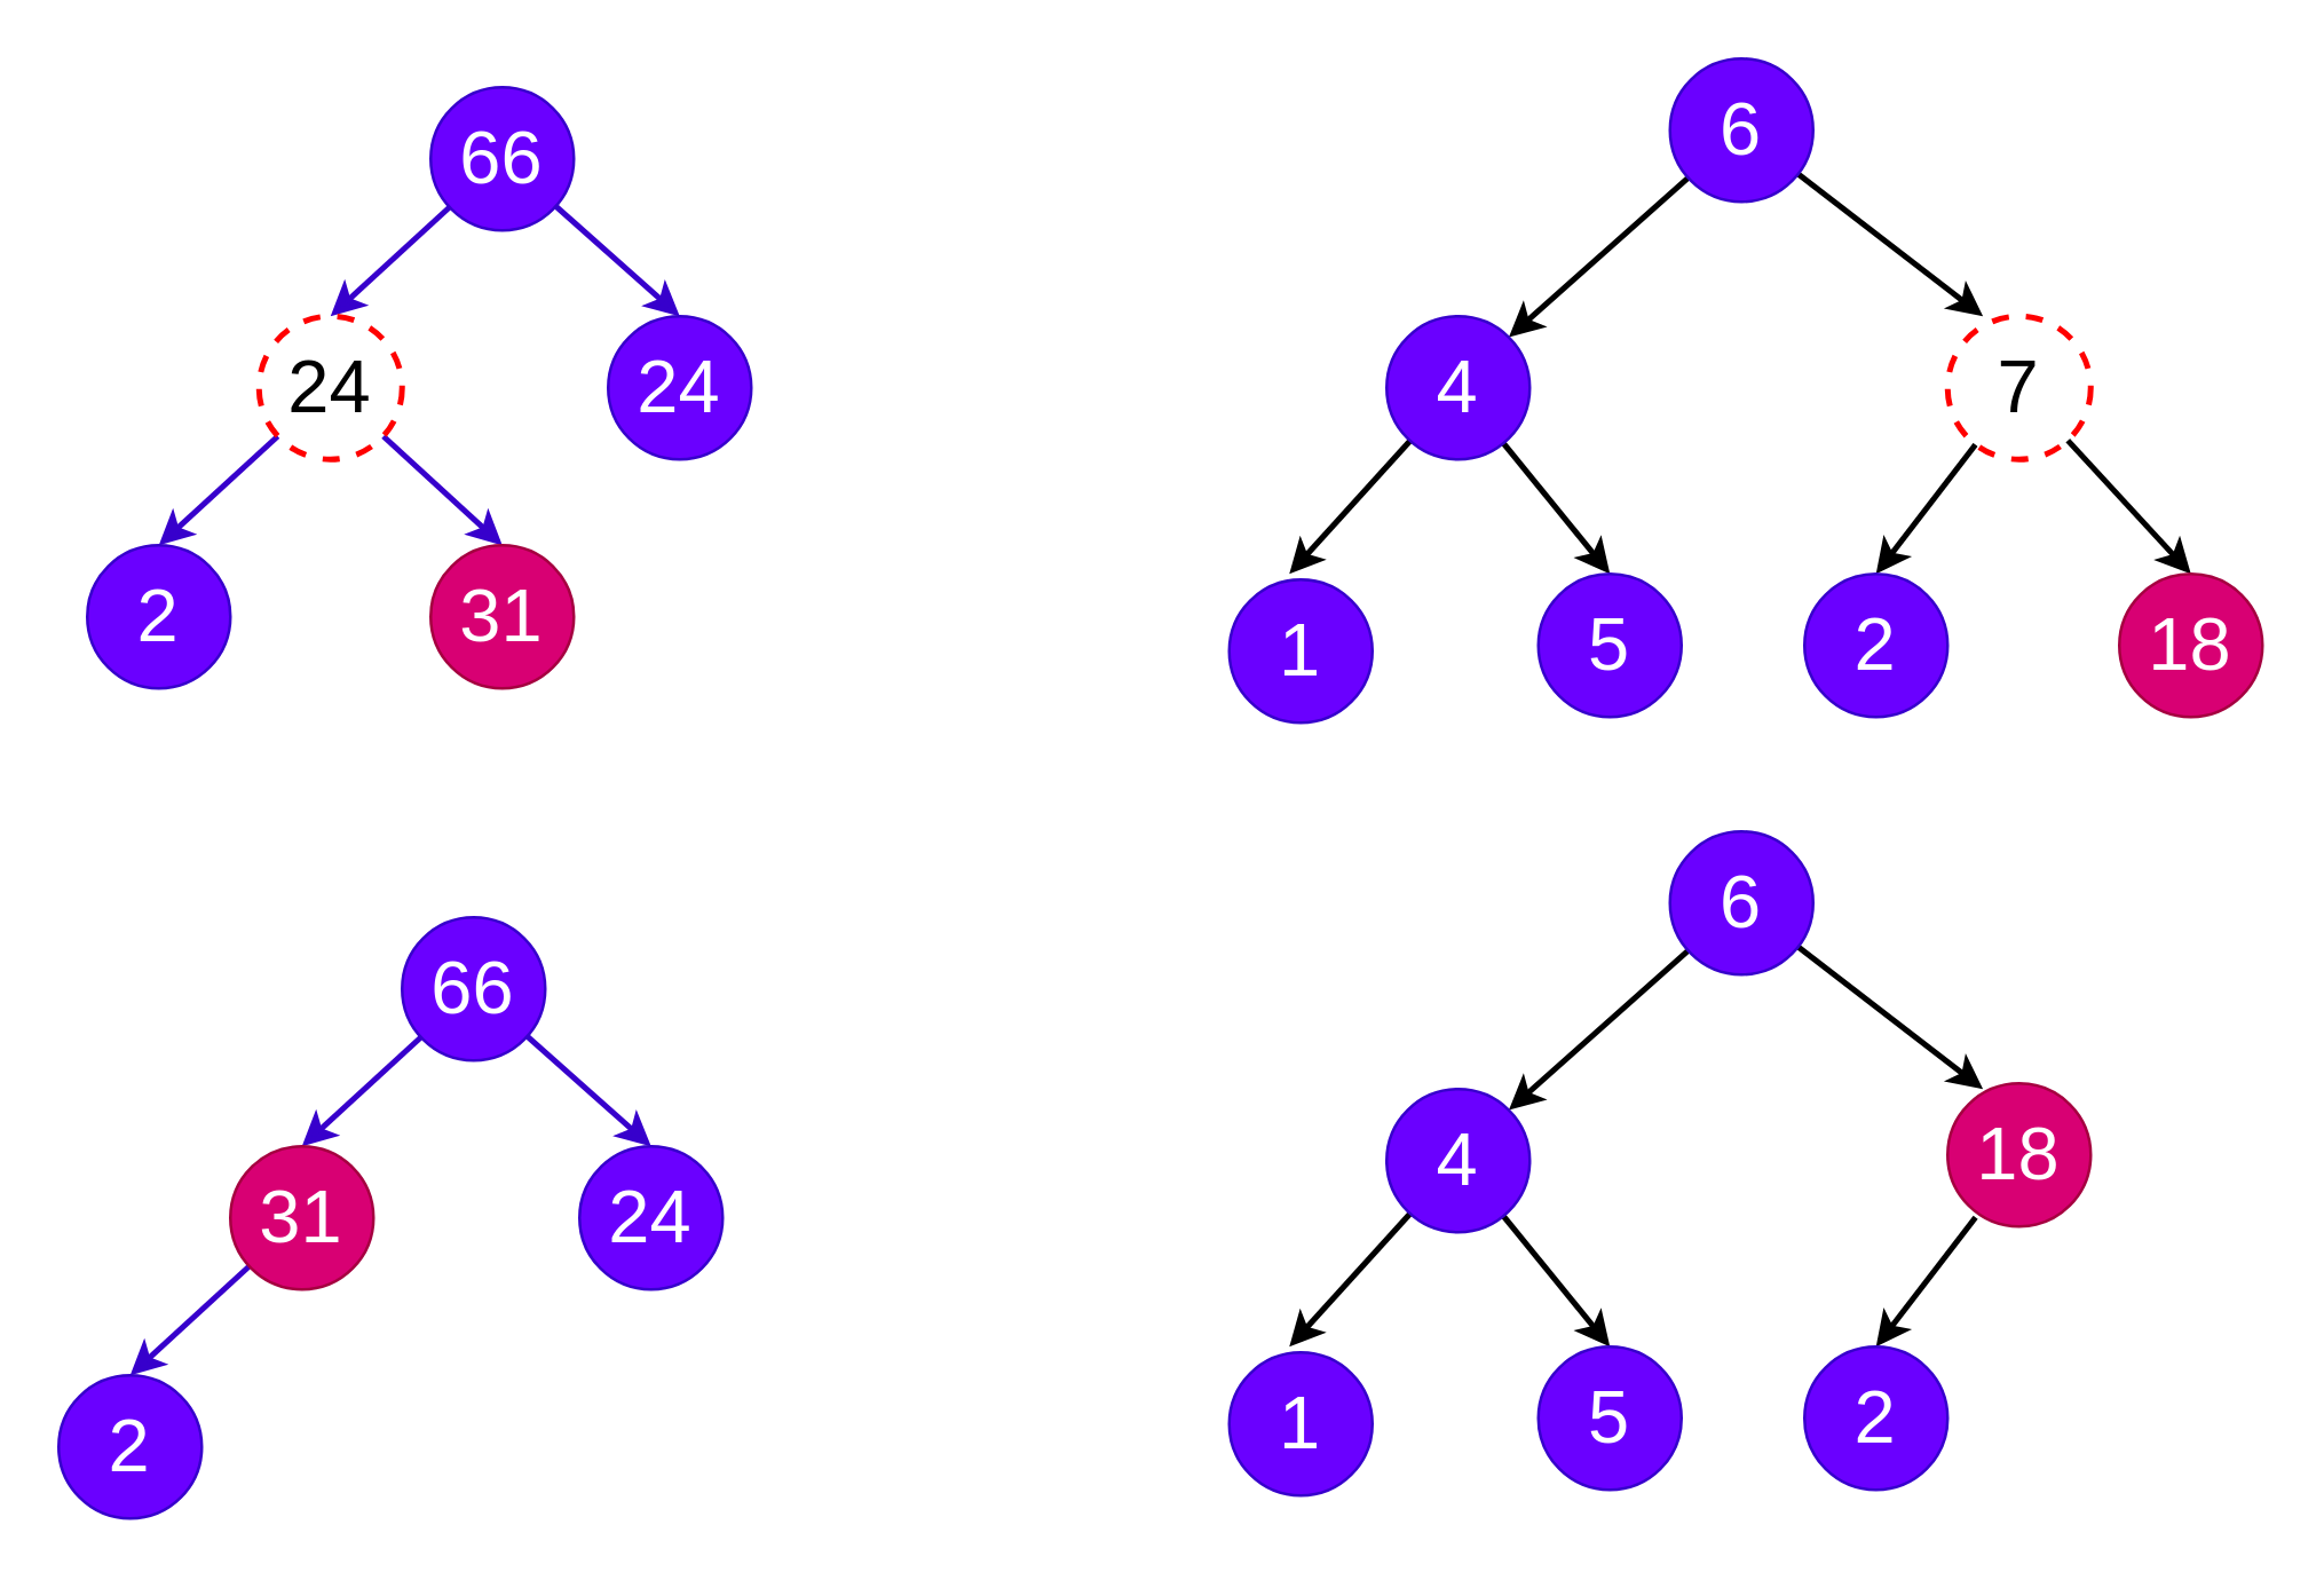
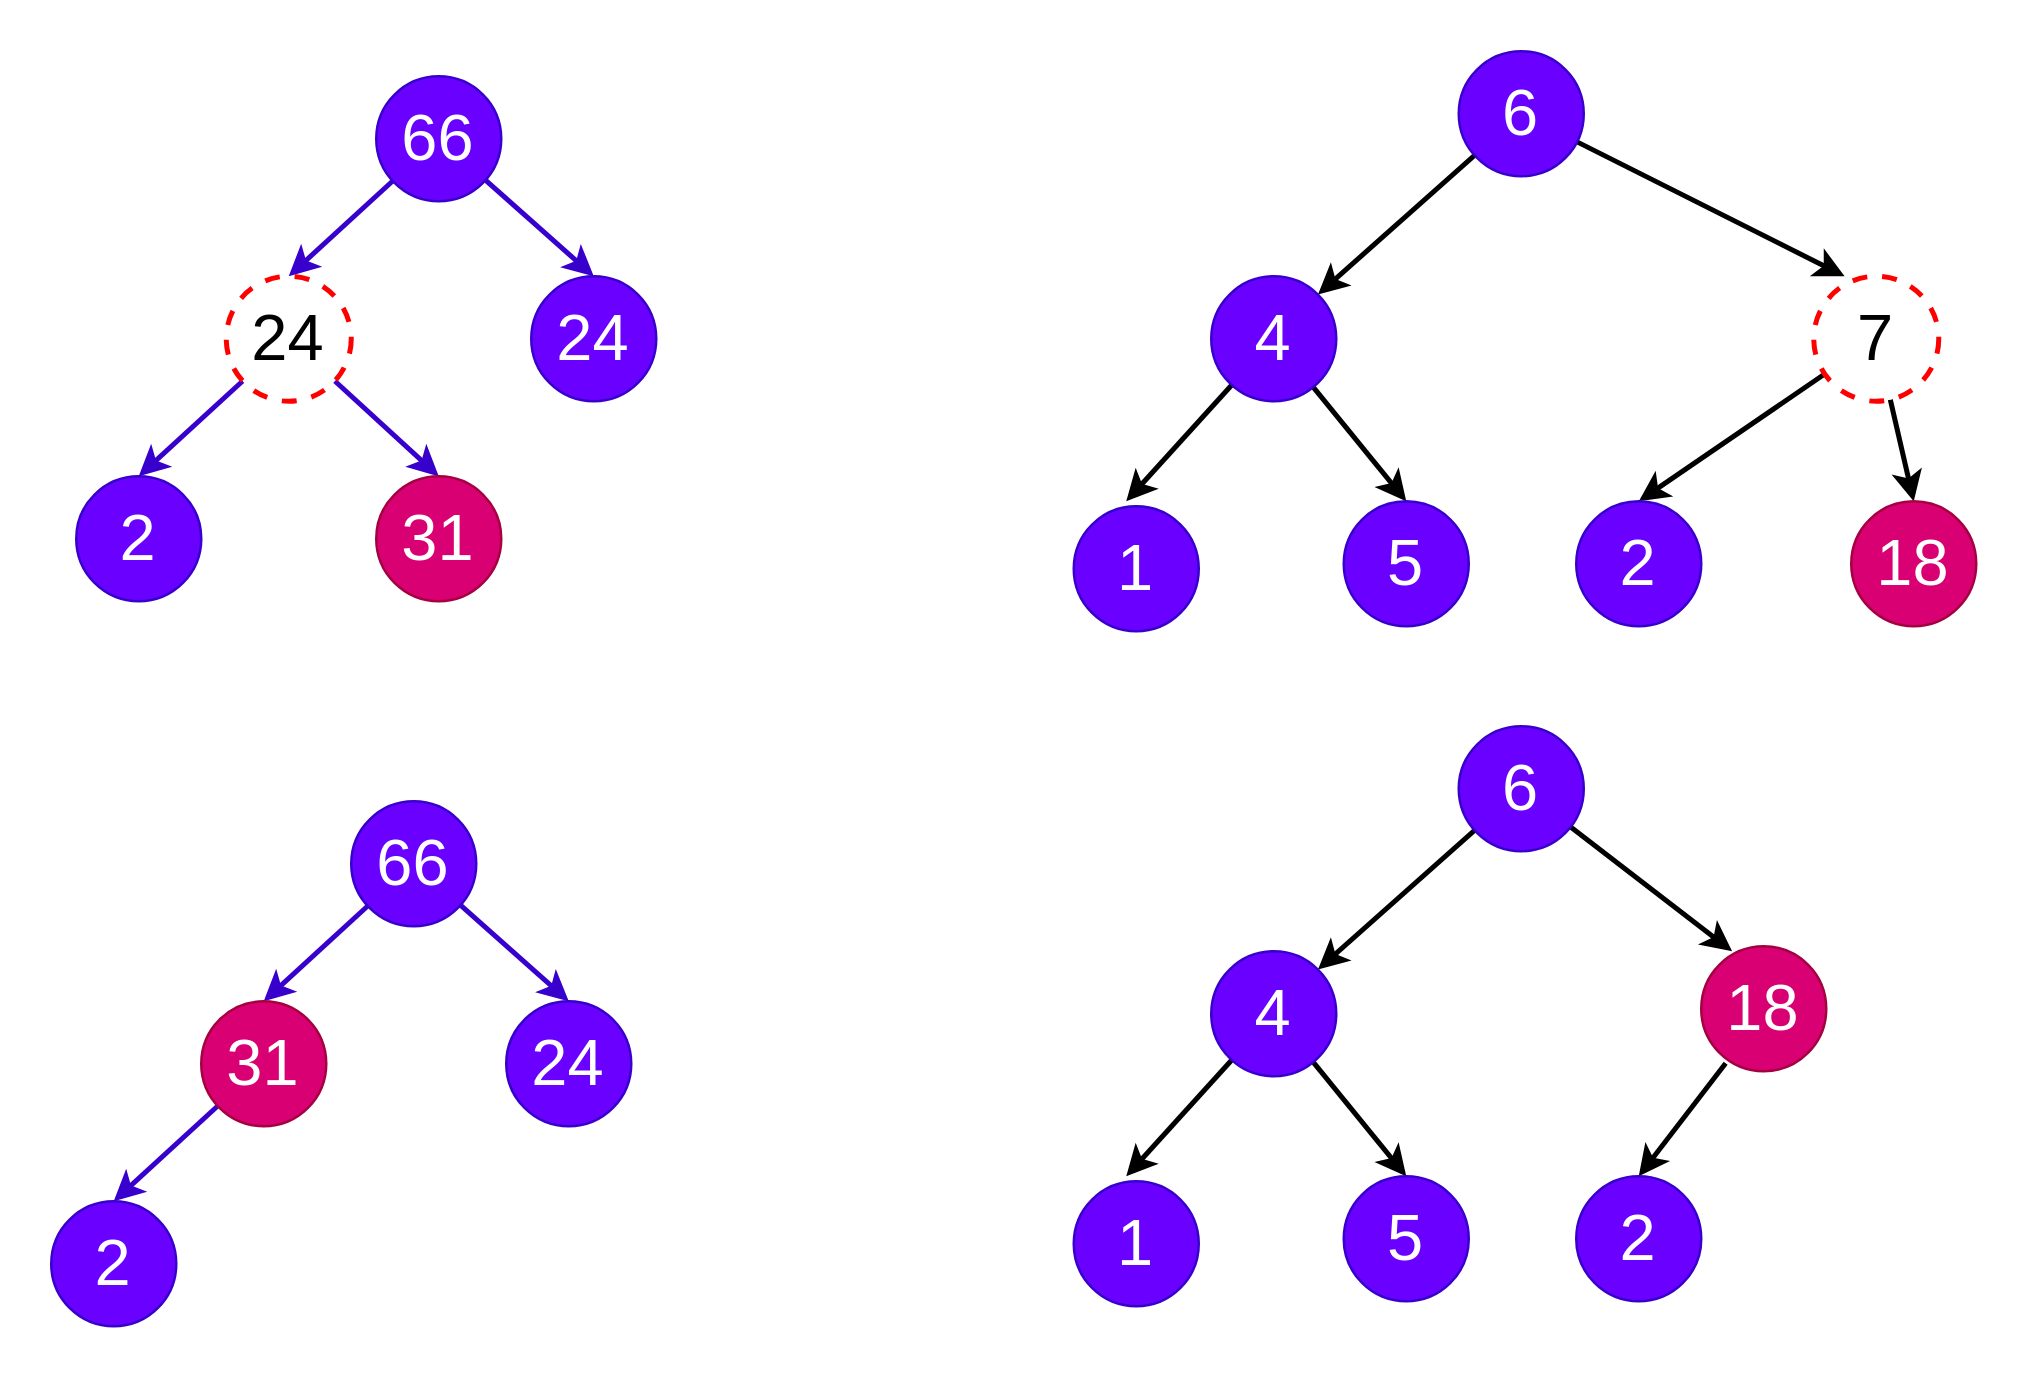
  <mxCell id="0" />
  <mxCell id="1" parent="0" />
  <mxCell id="2" style="rounded=0;orthogonalLoop=1;jettySize=auto;html=1;fontSize=26;entryX=0.5;entryY=0;entryDx=0;entryDy=0;fillColor=#6a00ff;strokeColor=#3700CC;strokeWidth=2;" edge="1" parent="1" source="4" target="7"><mxGeometry relative="1" as="geometry"><mxPoint x="120" y="90" as="targetPoint" /></mxGeometry></mxCell>
  <mxCell id="3" style="rounded=0;orthogonalLoop=1;jettySize=auto;html=1;fontSize=26;entryX=0.5;entryY=0;entryDx=0;entryDy=0;fillColor=#6a00ff;strokeColor=#3700CC;strokeWidth=2;" edge="1" parent="1" source="4" target="8"><mxGeometry relative="1" as="geometry"><mxPoint x="230" y="90" as="targetPoint" /></mxGeometry></mxCell>
  <mxCell id="4" value="&lt;font style=&quot;font-size: 26px;&quot;&gt;66&lt;/font&gt;" style="ellipse;whiteSpace=wrap;html=1;aspect=fixed;fillColor=#6a00ff;fontColor=#ffffff;strokeColor=#3700CC;" vertex="1" parent="1"><mxGeometry x="150" y="30" width="50" height="50" as="geometry" /></mxCell>
  <mxCell id="5" style="edgeStyle=none;rounded=0;orthogonalLoop=1;jettySize=auto;html=1;entryX=0.5;entryY=0;entryDx=0;entryDy=0;fontSize=26;fillColor=#6a00ff;strokeColor=#3700CC;strokeWidth=2;" edge="1" parent="1" source="7" target="9"><mxGeometry relative="1" as="geometry" /></mxCell>
  <mxCell id="6" style="edgeStyle=none;rounded=0;orthogonalLoop=1;jettySize=auto;html=1;entryX=0.5;entryY=0;entryDx=0;entryDy=0;fontSize=26;fillColor=#6a00ff;strokeColor=#3700CC;strokeWidth=2;" edge="1" parent="1" source="7" target="10"><mxGeometry relative="1" as="geometry" /></mxCell>
  <mxCell id="7" value="&lt;span style=&quot;font-size: 26px;&quot;&gt;24&lt;/span&gt;" style="ellipse;whiteSpace=wrap;html=1;aspect=fixed;dashed=1;strokeWidth=2;strokeColor=#FF0000;" vertex="1" parent="1"><mxGeometry x="90" y="110" width="50" height="50" as="geometry" /></mxCell>
  <mxCell id="8" value="&lt;span style=&quot;font-size: 26px;&quot;&gt;24&lt;/span&gt;" style="ellipse;whiteSpace=wrap;html=1;aspect=fixed;fillColor=#6a00ff;fontColor=#ffffff;strokeColor=#3700CC;" vertex="1" parent="1"><mxGeometry x="212" y="110" width="50" height="50" as="geometry" /></mxCell>
  <mxCell id="9" value="&lt;span style=&quot;font-size: 26px;&quot;&gt;2&lt;/span&gt;" style="ellipse;whiteSpace=wrap;html=1;aspect=fixed;fillColor=#6a00ff;fontColor=#ffffff;strokeColor=#3700CC;" vertex="1" parent="1"><mxGeometry x="30" y="190" width="50" height="50" as="geometry" /></mxCell>
  <mxCell id="10" value="&lt;span style=&quot;font-size: 26px;&quot;&gt;31&lt;/span&gt;" style="ellipse;whiteSpace=wrap;html=1;aspect=fixed;fillColor=#d80073;fontColor=#ffffff;strokeColor=#A50040;" vertex="1" parent="1"><mxGeometry x="150" y="190" width="50" height="50" as="geometry" /></mxCell>
  <mxCell id="11" style="rounded=0;orthogonalLoop=1;jettySize=auto;html=1;fontSize=26;entryX=0.5;entryY=0;entryDx=0;entryDy=0;fillColor=#6a00ff;strokeColor=#3700CC;strokeWidth=2;" edge="1" parent="1" source="13"><mxGeometry relative="1" as="geometry"><mxPoint x="105" y="400" as="targetPoint" /></mxGeometry></mxCell>
  <mxCell id="12" style="rounded=0;orthogonalLoop=1;jettySize=auto;html=1;fontSize=26;entryX=0.5;entryY=0;entryDx=0;entryDy=0;fillColor=#6a00ff;strokeColor=#3700CC;strokeWidth=2;" edge="1" parent="1" source="13" target="15"><mxGeometry relative="1" as="geometry"><mxPoint x="220" y="380" as="targetPoint" /></mxGeometry></mxCell>
  <mxCell id="13" value="&lt;font style=&quot;font-size: 26px;&quot;&gt;66&lt;/font&gt;" style="ellipse;whiteSpace=wrap;html=1;aspect=fixed;fillColor=#6a00ff;fontColor=#ffffff;strokeColor=#3700CC;" vertex="1" parent="1"><mxGeometry x="140" y="320" width="50" height="50" as="geometry" /></mxCell>
  <mxCell id="14" style="edgeStyle=none;rounded=0;orthogonalLoop=1;jettySize=auto;html=1;entryX=0.5;entryY=0;entryDx=0;entryDy=0;fontSize=26;fillColor=#6a00ff;strokeColor=#3700CC;strokeWidth=2;" edge="1" parent="1" target="16"><mxGeometry relative="1" as="geometry"><mxPoint x="86.571" y="441.893" as="sourcePoint" /></mxGeometry></mxCell>
  <mxCell id="15" value="&lt;span style=&quot;font-size: 26px;&quot;&gt;24&lt;/span&gt;" style="ellipse;whiteSpace=wrap;html=1;aspect=fixed;fillColor=#6a00ff;fontColor=#ffffff;strokeColor=#3700CC;" vertex="1" parent="1"><mxGeometry x="202" y="400" width="50" height="50" as="geometry" /></mxCell>
  <mxCell id="16" value="&lt;span style=&quot;font-size: 26px;&quot;&gt;2&lt;/span&gt;" style="ellipse;whiteSpace=wrap;html=1;aspect=fixed;fillColor=#6a00ff;fontColor=#ffffff;strokeColor=#3700CC;" vertex="1" parent="1"><mxGeometry x="20" y="480" width="50" height="50" as="geometry" /></mxCell>
  <mxCell id="17" value="&lt;span style=&quot;font-size: 26px;&quot;&gt;31&lt;/span&gt;" style="ellipse;whiteSpace=wrap;html=1;aspect=fixed;fillColor=#d80073;fontColor=#ffffff;strokeColor=#A50040;" vertex="1" parent="1"><mxGeometry x="80" y="400" width="50" height="50" as="geometry" /></mxCell>
  <mxCell id="18" style="edgeStyle=none;rounded=0;orthogonalLoop=1;jettySize=auto;html=1;entryX=1;entryY=0;entryDx=0;entryDy=0;fontSize=26;strokeWidth=2;" edge="1" parent="1" source="20" target="23"><mxGeometry relative="1" as="geometry" /></mxCell>
  <mxCell id="19" style="edgeStyle=none;rounded=0;orthogonalLoop=1;jettySize=auto;html=1;fontSize=26;strokeWidth=2;entryX=0.247;entryY=0;entryDx=0;entryDy=0;entryPerimeter=0;" edge="1" parent="1" source="20" target="26"><mxGeometry relative="1" as="geometry"><mxPoint x="670" y="45" as="targetPoint" /></mxGeometry></mxCell>
  <mxCell id="20" value="&lt;span style=&quot;font-size: 26px;&quot;&gt;6&lt;/span&gt;" style="ellipse;whiteSpace=wrap;html=1;aspect=fixed;fillColor=#6a00ff;fontColor=#ffffff;strokeColor=#3700CC;" vertex="1" parent="1"><mxGeometry x="583" y="20" width="50" height="50" as="geometry" /></mxCell>
  <mxCell id="21" style="edgeStyle=none;rounded=0;orthogonalLoop=1;jettySize=auto;html=1;fontSize=26;strokeWidth=2;" edge="1" parent="1" source="23"><mxGeometry relative="1" as="geometry"><mxPoint x="450" y="200" as="targetPoint" /></mxGeometry></mxCell>
  <mxCell id="22" style="edgeStyle=none;rounded=0;orthogonalLoop=1;jettySize=auto;html=1;entryX=0.5;entryY=0;entryDx=0;entryDy=0;fontSize=26;strokeWidth=2;" edge="1" parent="1" source="23" target="28"><mxGeometry relative="1" as="geometry" /></mxCell>
  <mxCell id="23" value="&lt;span style=&quot;font-size: 26px;&quot;&gt;4&lt;/span&gt;" style="ellipse;whiteSpace=wrap;html=1;aspect=fixed;fillColor=#6a00ff;fontColor=#ffffff;strokeColor=#3700CC;" vertex="1" parent="1"><mxGeometry x="484" y="110" width="50" height="50" as="geometry" /></mxCell>
  <mxCell id="24" style="edgeStyle=none;rounded=0;orthogonalLoop=1;jettySize=auto;html=1;entryX=0.5;entryY=0;entryDx=0;entryDy=0;fontSize=26;strokeWidth=2;" edge="1" parent="1" source="26" target="29"><mxGeometry relative="1" as="geometry" /></mxCell>
  <mxCell id="25" style="edgeStyle=none;rounded=0;orthogonalLoop=1;jettySize=auto;html=1;entryX=0.5;entryY=0;entryDx=0;entryDy=0;fontSize=26;strokeWidth=2;" edge="1" parent="1" source="26" target="30"><mxGeometry relative="1" as="geometry" /></mxCell>
- <mxCell id="26" value="&lt;span style=&quot;font-size: 26px;&quot;&gt;7&lt;/span&gt;" style="ellipse;whiteSpace=wrap;html=1;aspect=fixed;strokeWidth=2;strokeColor=#FF0000;dashed=1;" vertex="1" parent="1"><mxGeometry x="680" y="110" width="50" height="50" as="geometry" /></mxCell>
+ <mxCell id="26" value="&lt;span style=&quot;font-size: 26px;&quot;&gt;7&lt;/span&gt;" style="ellipse;whiteSpace=wrap;html=1;aspect=fixed;strokeWidth=2;strokeColor=#FF0000;dashed=1;" vertex="1" parent="1"><mxGeometry x="725" y="110" width="50" height="50" as="geometry" /></mxCell>
  <mxCell id="27" value="&lt;span style=&quot;font-size: 26px;&quot;&gt;1&lt;/span&gt;" style="ellipse;whiteSpace=wrap;html=1;aspect=fixed;fillColor=#6a00ff;fontColor=#ffffff;strokeColor=#3700CC;" vertex="1" parent="1"><mxGeometry x="429" y="202" width="50" height="50" as="geometry" /></mxCell>
  <mxCell id="28" value="&lt;span style=&quot;font-size: 26px;&quot;&gt;5&lt;/span&gt;" style="ellipse;whiteSpace=wrap;html=1;aspect=fixed;fillColor=#6a00ff;fontColor=#ffffff;strokeColor=#3700CC;" vertex="1" parent="1"><mxGeometry x="537" y="200" width="50" height="50" as="geometry" /></mxCell>
  <mxCell id="29" value="&lt;span style=&quot;font-size: 26px;&quot;&gt;2&lt;/span&gt;" style="ellipse;whiteSpace=wrap;html=1;aspect=fixed;fillColor=#6a00ff;fontColor=#ffffff;strokeColor=#3700CC;" vertex="1" parent="1"><mxGeometry x="630" y="200" width="50" height="50" as="geometry" /></mxCell>
  <mxCell id="30" value="&lt;span style=&quot;font-size: 26px;&quot;&gt;18&lt;/span&gt;" style="ellipse;whiteSpace=wrap;html=1;aspect=fixed;fillColor=#d80073;fontColor=#ffffff;strokeColor=#A50040;" vertex="1" parent="1"><mxGeometry x="740" y="200" width="50" height="50" as="geometry" /></mxCell>
  <mxCell id="31" style="edgeStyle=none;rounded=0;orthogonalLoop=1;jettySize=auto;html=1;entryX=1;entryY=0;entryDx=0;entryDy=0;fontSize=26;strokeWidth=2;" edge="1" parent="1" source="33" target="36"><mxGeometry relative="1" as="geometry" /></mxCell>
  <mxCell id="32" style="edgeStyle=none;rounded=0;orthogonalLoop=1;jettySize=auto;html=1;fontSize=26;strokeWidth=2;entryX=0.247;entryY=0;entryDx=0;entryDy=0;entryPerimeter=0;" edge="1" parent="1" source="33"><mxGeometry relative="1" as="geometry"><mxPoint x="692.35" y="380" as="targetPoint" /></mxGeometry></mxCell>
  <mxCell id="33" value="&lt;span style=&quot;font-size: 26px;&quot;&gt;6&lt;/span&gt;" style="ellipse;whiteSpace=wrap;html=1;aspect=fixed;fillColor=#6a00ff;fontColor=#ffffff;strokeColor=#3700CC;" vertex="1" parent="1"><mxGeometry x="583" y="290" width="50" height="50" as="geometry" /></mxCell>
  <mxCell id="34" style="edgeStyle=none;rounded=0;orthogonalLoop=1;jettySize=auto;html=1;fontSize=26;strokeWidth=2;" edge="1" parent="1" source="36"><mxGeometry relative="1" as="geometry"><mxPoint x="450" y="470" as="targetPoint" /></mxGeometry></mxCell>
  <mxCell id="35" style="edgeStyle=none;rounded=0;orthogonalLoop=1;jettySize=auto;html=1;entryX=0.5;entryY=0;entryDx=0;entryDy=0;fontSize=26;strokeWidth=2;" edge="1" parent="1" source="36" target="39"><mxGeometry relative="1" as="geometry" /></mxCell>
  <mxCell id="36" value="&lt;span style=&quot;font-size: 26px;&quot;&gt;4&lt;/span&gt;" style="ellipse;whiteSpace=wrap;html=1;aspect=fixed;fillColor=#6a00ff;fontColor=#ffffff;strokeColor=#3700CC;" vertex="1" parent="1"><mxGeometry x="484" y="380" width="50" height="50" as="geometry" /></mxCell>
  <mxCell id="37" style="edgeStyle=none;rounded=0;orthogonalLoop=1;jettySize=auto;html=1;entryX=0.5;entryY=0;entryDx=0;entryDy=0;fontSize=26;strokeWidth=2;" edge="1" parent="1" target="40"><mxGeometry relative="1" as="geometry"><mxPoint x="689.757" y="424.816" as="sourcePoint" /></mxGeometry></mxCell>
  <mxCell id="38" value="&lt;span style=&quot;font-size: 26px;&quot;&gt;1&lt;/span&gt;" style="ellipse;whiteSpace=wrap;html=1;aspect=fixed;fillColor=#6a00ff;fontColor=#ffffff;strokeColor=#3700CC;" vertex="1" parent="1"><mxGeometry x="429" y="472" width="50" height="50" as="geometry" /></mxCell>
  <mxCell id="39" value="&lt;span style=&quot;font-size: 26px;&quot;&gt;5&lt;/span&gt;" style="ellipse;whiteSpace=wrap;html=1;aspect=fixed;fillColor=#6a00ff;fontColor=#ffffff;strokeColor=#3700CC;" vertex="1" parent="1"><mxGeometry x="537" y="470" width="50" height="50" as="geometry" /></mxCell>
  <mxCell id="40" value="&lt;span style=&quot;font-size: 26px;&quot;&gt;2&lt;/span&gt;" style="ellipse;whiteSpace=wrap;html=1;aspect=fixed;fillColor=#6a00ff;fontColor=#ffffff;strokeColor=#3700CC;" vertex="1" parent="1"><mxGeometry x="630" y="470" width="50" height="50" as="geometry" /></mxCell>
  <mxCell id="41" value="&lt;span style=&quot;font-size: 26px;&quot;&gt;18&lt;/span&gt;" style="ellipse;whiteSpace=wrap;html=1;aspect=fixed;fillColor=#d80073;fontColor=#ffffff;strokeColor=#A50040;" vertex="1" parent="1"><mxGeometry x="680" y="378" width="50" height="50" as="geometry" /></mxCell>
